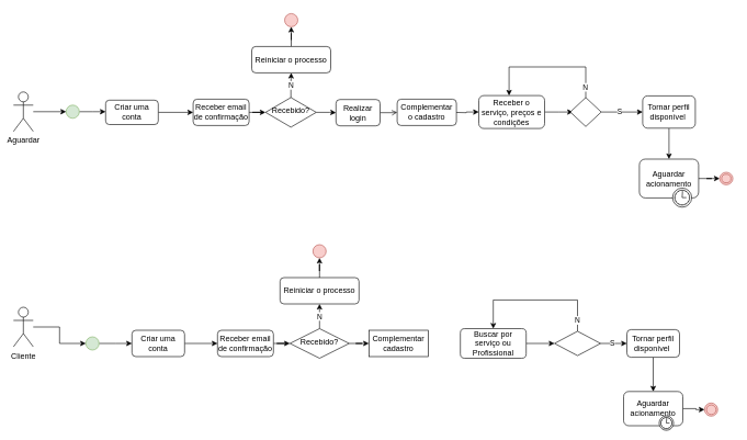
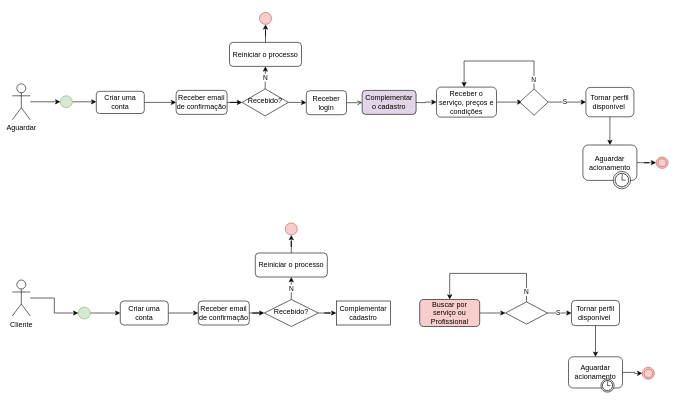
  <mxCell id="0" />
  <mxCell id="1" parent="0" />
  <mxCell id="2" style="edgeStyle=orthogonalEdgeStyle;rounded=0;orthogonalLoop=1;jettySize=auto;html=1;entryX=0;entryY=0.5;entryDx=0;entryDy=0;" edge="1" parent="1" source="3" target="10"><mxGeometry relative="1" as="geometry" /></mxCell>
  <mxCell id="3" value="Criar uma conta" style="rounded=1;whiteSpace=wrap;html=1;fontSize=12;glass=0;strokeWidth=1;shadow=0;" parent="1" vertex="1"><mxGeometry x="160" y="151.5" width="80" height="37" as="geometry" /></mxCell>
  <mxCell id="4" value="N" style="edgeStyle=orthogonalEdgeStyle;rounded=0;orthogonalLoop=1;jettySize=auto;html=1;" edge="1" parent="1" source="6" target="8"><mxGeometry relative="1" as="geometry" /></mxCell>
  <mxCell id="5" style="edgeStyle=orthogonalEdgeStyle;rounded=0;orthogonalLoop=1;jettySize=auto;html=1;" edge="1" parent="1" source="6" target="62"><mxGeometry relative="1" as="geometry" /></mxCell>
  <mxCell id="6" value="Recebido?" style="rhombus;whiteSpace=wrap;html=1;shadow=0;fontFamily=Helvetica;fontSize=12;align=center;strokeWidth=1;spacing=6;spacingTop=-4;" parent="1" vertex="1"><mxGeometry x="403" y="147.5" width="77" height="45" as="geometry" /></mxCell>
  <mxCell id="7" style="edgeStyle=orthogonalEdgeStyle;rounded=0;orthogonalLoop=1;jettySize=auto;html=1;" edge="1" parent="1" source="8" target="19"><mxGeometry relative="1" as="geometry" /></mxCell>
  <mxCell id="8" value="Reiniciar o processo" style="rounded=1;whiteSpace=wrap;html=1;fontSize=12;glass=0;strokeWidth=1;shadow=0;" parent="1" vertex="1"><mxGeometry x="382" y="70" width="120" height="40" as="geometry" /></mxCell>
  <mxCell id="9" style="edgeStyle=orthogonalEdgeStyle;rounded=0;orthogonalLoop=1;jettySize=auto;html=1;entryX=0;entryY=0.5;entryDx=0;entryDy=0;" edge="1" parent="1" source="10" target="6"><mxGeometry relative="1" as="geometry" /></mxCell>
  <mxCell id="10" value="Receber email de confirmação" style="rounded=1;whiteSpace=wrap;html=1;fontSize=12;glass=0;strokeWidth=1;shadow=0;" parent="1" vertex="1"><mxGeometry x="293" y="150" width="85" height="40" as="geometry" /></mxCell>
  <mxCell id="11" style="edgeStyle=orthogonalEdgeStyle;rounded=0;orthogonalLoop=1;jettySize=auto;html=1;entryX=0;entryY=0.5;entryDx=0;entryDy=0;" edge="1" parent="1" target="18"><mxGeometry relative="1" as="geometry"><mxPoint x="687" y="170" as="sourcePoint" /></mxGeometry></mxCell>
- <mxCell id="12" value="Complementar o cadastro" style="rounded=1;whiteSpace=wrap;html=1;fontSize=12;glass=0;strokeWidth=1;shadow=0;" parent="1" vertex="1"><mxGeometry x="603" y="150" width="90" height="40" as="geometry" /></mxCell>
+ <mxCell id="12" value="Complementar o cadastro" style="rounded=1;whiteSpace=wrap;html=1;fontSize=12;glass=0;strokeWidth=1;shadow=0;fillColor=#e1d5e7;" parent="1" vertex="1"><mxGeometry x="603" y="150" width="90" height="40" as="geometry" /></mxCell>
  <mxCell id="13" style="edgeStyle=orthogonalEdgeStyle;rounded=0;orthogonalLoop=1;jettySize=auto;html=1;" edge="1" parent="1" source="14"><mxGeometry relative="1" as="geometry"><mxPoint x="160" y="169" as="targetPoint" /></mxGeometry></mxCell>
  <mxCell id="14" value="" style="ellipse;whiteSpace=wrap;html=1;aspect=fixed;fillColor=#d5e8d4;strokeColor=#82b366;" vertex="1" parent="1"><mxGeometry x="100" y="159" width="20" height="20" as="geometry" /></mxCell>
  <mxCell id="15" style="edgeStyle=orthogonalEdgeStyle;rounded=0;orthogonalLoop=1;jettySize=auto;html=1;" edge="1" parent="1" source="16" target="14"><mxGeometry relative="1" as="geometry" /></mxCell>
  <mxCell id="16" value="Aguardar" style="shape=umlActor;verticalLabelPosition=bottom;labelBackgroundColor=#ffffff;verticalAlign=top;html=1;outlineConnect=0;" vertex="1" parent="1"><mxGeometry x="20" y="139" width="30" height="60" as="geometry" /></mxCell>
  <mxCell id="17" style="edgeStyle=orthogonalEdgeStyle;rounded=0;orthogonalLoop=1;jettySize=auto;html=1;entryX=0;entryY=0.5;entryDx=0;entryDy=0;" edge="1" parent="1" source="18"><mxGeometry relative="1" as="geometry"><mxPoint x="870" y="169.5" as="targetPoint" /></mxGeometry></mxCell>
  <mxCell id="18" value="Receber o serviço, preços e condições" style="rounded=1;whiteSpace=wrap;html=1;" vertex="1" parent="1"><mxGeometry x="727" y="144.5" width="100" height="50" as="geometry" /></mxCell>
  <mxCell id="19" value="" style="ellipse;whiteSpace=wrap;html=1;aspect=fixed;fillColor=#f8cecc;strokeColor=#b85450;" vertex="1" parent="1"><mxGeometry x="432" y="20" width="20" height="20" as="geometry" /></mxCell>
  <mxCell id="20" style="edgeStyle=orthogonalEdgeStyle;rounded=0;orthogonalLoop=1;jettySize=auto;html=1;entryX=0;entryY=0.5;entryDx=0;entryDy=0;" edge="1" parent="1" source="21" target="30"><mxGeometry relative="1" as="geometry" /></mxCell>
  <mxCell id="21" value="Aguardar acionamento" style="html=1;whiteSpace=wrap;rounded=1;dropTarget=0;" vertex="1" parent="1"><mxGeometry x="971" y="241" width="90" height="59" as="geometry" /></mxCell>
  <mxCell id="22" value="" style="shape=mxgraph.bpmn.timer_start;perimeter=ellipsePerimeter;html=1;verticalLabelPosition=bottom;labelBackgroundColor=#ffffff;verticalAlign=top;outlineConnect=0;" vertex="1" parent="21"><mxGeometry x="1" y="1" width="30" height="29" relative="1" as="geometry"><mxPoint x="-40" y="-15" as="offset" /></mxGeometry></mxCell>
  <mxCell id="23" style="edgeStyle=orthogonalEdgeStyle;rounded=0;orthogonalLoop=1;jettySize=auto;html=1;" edge="1" parent="1" source="24" target="21"><mxGeometry relative="1" as="geometry" /></mxCell>
  <mxCell id="24" value="Tornar perfil disponível&amp;nbsp;" style="rounded=1;whiteSpace=wrap;html=1;" vertex="1" parent="1"><mxGeometry x="976" y="145" width="80" height="49" as="geometry" /></mxCell>
  <mxCell id="25" style="edgeStyle=orthogonalEdgeStyle;rounded=0;orthogonalLoop=1;jettySize=auto;html=1;entryX=0;entryY=0.5;entryDx=0;entryDy=0;" edge="1" parent="1" source="29" target="24"><mxGeometry relative="1" as="geometry" /></mxCell>
  <mxCell id="26" value="S" style="edgeLabel;html=1;align=center;verticalAlign=middle;resizable=0;points=[];" vertex="1" connectable="0" parent="25"><mxGeometry x="-0.15" y="1" relative="1" as="geometry"><mxPoint as="offset" /></mxGeometry></mxCell>
  <mxCell id="27" style="edgeStyle=orthogonalEdgeStyle;rounded=0;orthogonalLoop=1;jettySize=auto;html=1;exitX=0.5;exitY=0;exitDx=0;exitDy=0;" edge="1" parent="1" source="29" target="18"><mxGeometry relative="1" as="geometry"><Array as="points"><mxPoint x="889" y="101" /><mxPoint x="773" y="101" /></Array></mxGeometry></mxCell>
  <mxCell id="28" value="N" style="edgeLabel;html=1;align=center;verticalAlign=middle;resizable=0;points=[];" vertex="1" connectable="0" parent="27"><mxGeometry x="-0.835" y="1" relative="1" as="geometry"><mxPoint y="1" as="offset" /></mxGeometry></mxCell>
  <mxCell id="29" value="" style="rhombus;whiteSpace=wrap;html=1;shadow=0;fontFamily=Helvetica;fontSize=12;align=center;strokeWidth=1;spacing=6;spacingTop=-4;" vertex="1" parent="1"><mxGeometry x="866" y="147.5" width="47" height="44" as="geometry" /></mxCell>
  <mxCell id="30" value="" style="ellipse;whiteSpace=wrap;html=1;aspect=fixed;fillColor=#f8cecc;strokeColor=#b85450;" vertex="1" parent="1"><mxGeometry x="1093" y="261" width="20" height="19" as="geometry" /></mxCell>
  <mxCell id="31" value="" style="ellipse;whiteSpace=wrap;html=1;aspect=fixed;fillColor=#f8cecc;strokeColor=#b85450;" vertex="1" parent="1"><mxGeometry x="1096" y="264" width="14" height="13" as="geometry" /></mxCell>
  <mxCell id="32" style="edgeStyle=orthogonalEdgeStyle;rounded=0;orthogonalLoop=1;jettySize=auto;html=1;entryX=0;entryY=0.5;entryDx=0;entryDy=0;" edge="1" parent="1" source="33" target="40"><mxGeometry relative="1" as="geometry" /></mxCell>
  <mxCell id="33" value="Criar uma conta" style="rounded=1;whiteSpace=wrap;html=1;fontSize=12;glass=0;strokeWidth=1;shadow=0;" vertex="1" parent="1"><mxGeometry x="200" y="501" width="80" height="40" as="geometry" /></mxCell>
  <mxCell id="34" value="N" style="edgeStyle=orthogonalEdgeStyle;rounded=0;orthogonalLoop=1;jettySize=auto;html=1;" edge="1" parent="1" source="36" target="38"><mxGeometry relative="1" as="geometry" /></mxCell>
  <mxCell id="35" style="edgeStyle=orthogonalEdgeStyle;rounded=0;orthogonalLoop=1;jettySize=auto;html=1;" edge="1" parent="1" source="36" target="41"><mxGeometry relative="1" as="geometry" /></mxCell>
  <mxCell id="36" value="Recebido?" style="rhombus;whiteSpace=wrap;html=1;shadow=0;fontFamily=Helvetica;fontSize=12;align=center;strokeWidth=1;spacing=6;spacingTop=-4;" vertex="1" parent="1"><mxGeometry x="440" y="498.5" width="90" height="45" as="geometry" /></mxCell>
  <mxCell id="37" style="edgeStyle=orthogonalEdgeStyle;rounded=0;orthogonalLoop=1;jettySize=auto;html=1;" edge="1" parent="1" source="38" target="48"><mxGeometry relative="1" as="geometry" /></mxCell>
  <mxCell id="38" value="Reiniciar o processo" style="rounded=1;whiteSpace=wrap;html=1;fontSize=12;glass=0;strokeWidth=1;shadow=0;" vertex="1" parent="1"><mxGeometry x="425" y="421" width="120" height="40" as="geometry" /></mxCell>
  <mxCell id="39" style="edgeStyle=orthogonalEdgeStyle;rounded=0;orthogonalLoop=1;jettySize=auto;html=1;entryX=0;entryY=0.5;entryDx=0;entryDy=0;" edge="1" parent="1" source="40" target="36"><mxGeometry relative="1" as="geometry" /></mxCell>
  <mxCell id="40" value="Receber email de confirmação" style="rounded=1;whiteSpace=wrap;html=1;fontSize=12;glass=0;strokeWidth=1;shadow=0;" vertex="1" parent="1"><mxGeometry x="330" y="501" width="85" height="40" as="geometry" /></mxCell>
  <mxCell id="41" value="Complementar cadastro" style="whiteSpace=wrap;html=1;fontSize=12;glass=0;strokeWidth=1;shadow=0;rounded=0;" vertex="1" parent="1"><mxGeometry x="560" y="501" width="90" height="40" as="geometry" /></mxCell>
  <mxCell id="42" style="edgeStyle=orthogonalEdgeStyle;rounded=0;orthogonalLoop=1;jettySize=auto;html=1;" edge="1" parent="1" source="43"><mxGeometry relative="1" as="geometry"><mxPoint x="200" y="521" as="targetPoint" /></mxGeometry></mxCell>
  <mxCell id="43" value="" style="ellipse;whiteSpace=wrap;html=1;aspect=fixed;fillColor=#d5e8d4;strokeColor=#82b366;" vertex="1" parent="1"><mxGeometry x="130" y="511" width="20" height="20" as="geometry" /></mxCell>
  <mxCell id="44" style="edgeStyle=orthogonalEdgeStyle;rounded=0;orthogonalLoop=1;jettySize=auto;html=1;" edge="1" parent="1" source="45" target="43"><mxGeometry relative="1" as="geometry" /></mxCell>
  <mxCell id="45" value="Cliente" style="shape=umlActor;verticalLabelPosition=bottom;labelBackgroundColor=#ffffff;verticalAlign=top;html=1;outlineConnect=0;" vertex="1" parent="1"><mxGeometry x="20" y="466" width="30" height="60" as="geometry" /></mxCell>
  <mxCell id="46" style="edgeStyle=orthogonalEdgeStyle;rounded=0;orthogonalLoop=1;jettySize=auto;html=1;entryX=0;entryY=0.5;entryDx=0;entryDy=0;" edge="1" parent="1" source="47" target="58"><mxGeometry relative="1" as="geometry" /></mxCell>
- <mxCell id="47" value="Buscar por serviço ou Profissional" style="rounded=1;whiteSpace=wrap;html=1;" vertex="1" parent="1"><mxGeometry x="699" y="498.5" width="100" height="45" as="geometry" /></mxCell>
+ <mxCell id="47" value="Buscar por serviço ou Profissional" style="rounded=1;whiteSpace=wrap;html=1;fillColor=#f8cecc;" vertex="1" parent="1"><mxGeometry x="699" y="498.5" width="100" height="45" as="geometry" /></mxCell>
  <mxCell id="48" value="" style="ellipse;whiteSpace=wrap;html=1;aspect=fixed;fillColor=#f8cecc;strokeColor=#b85450;" vertex="1" parent="1"><mxGeometry x="475" y="371" width="20" height="20" as="geometry" /></mxCell>
  <mxCell id="49" style="edgeStyle=orthogonalEdgeStyle;rounded=0;orthogonalLoop=1;jettySize=auto;html=1;entryX=0;entryY=0.5;entryDx=0;entryDy=0;" edge="1" parent="1" source="50" target="59"><mxGeometry relative="1" as="geometry" /></mxCell>
  <mxCell id="50" value="Aguardar acionamento" style="html=1;whiteSpace=wrap;rounded=1;dropTarget=0;" vertex="1" parent="1"><mxGeometry x="947" y="594" width="90" height="52" as="geometry" /></mxCell>
  <mxCell id="51" value="" style="shape=mxgraph.bpmn.timer_start;perimeter=ellipsePerimeter;html=1;verticalLabelPosition=bottom;labelBackgroundColor=#ffffff;verticalAlign=top;outlineConnect=0;" vertex="1" parent="50"><mxGeometry x="1" y="1" width="30" height="22" relative="1" as="geometry"><mxPoint x="-40" y="-15" as="offset" /></mxGeometry></mxCell>
  <mxCell id="52" style="edgeStyle=orthogonalEdgeStyle;rounded=0;orthogonalLoop=1;jettySize=auto;html=1;" edge="1" parent="1" source="53" target="50"><mxGeometry relative="1" as="geometry" /></mxCell>
  <mxCell id="53" value="Tornar perfil disponível&amp;nbsp;" style="rounded=1;whiteSpace=wrap;html=1;" vertex="1" parent="1"><mxGeometry x="952" y="500" width="80" height="42" as="geometry" /></mxCell>
  <mxCell id="54" style="edgeStyle=orthogonalEdgeStyle;rounded=0;orthogonalLoop=1;jettySize=auto;html=1;entryX=0;entryY=0.5;entryDx=0;entryDy=0;" edge="1" parent="1" source="58" target="53"><mxGeometry relative="1" as="geometry" /></mxCell>
  <mxCell id="55" value="S" style="edgeLabel;html=1;align=center;verticalAlign=middle;resizable=0;points=[];" vertex="1" connectable="0" parent="54"><mxGeometry x="-0.15" y="1" relative="1" as="geometry"><mxPoint as="offset" /></mxGeometry></mxCell>
  <mxCell id="56" style="edgeStyle=orthogonalEdgeStyle;rounded=0;orthogonalLoop=1;jettySize=auto;html=1;exitX=0.5;exitY=0;exitDx=0;exitDy=0;" edge="1" parent="1" source="58" target="47"><mxGeometry relative="1" as="geometry"><Array as="points"><mxPoint x="877" y="455" /><mxPoint x="749" y="455" /></Array></mxGeometry></mxCell>
  <mxCell id="57" value="N" style="edgeLabel;html=1;align=center;verticalAlign=middle;resizable=0;points=[];" vertex="1" connectable="0" parent="56"><mxGeometry x="-0.835" y="1" relative="1" as="geometry"><mxPoint y="1" as="offset" /></mxGeometry></mxCell>
  <mxCell id="58" value="" style="rhombus;whiteSpace=wrap;html=1;shadow=0;fontFamily=Helvetica;fontSize=12;align=center;strokeWidth=1;spacing=6;spacingTop=-4;" vertex="1" parent="1"><mxGeometry x="842" y="502.5" width="70" height="37" as="geometry" /></mxCell>
  <mxCell id="59" value="" style="ellipse;whiteSpace=wrap;html=1;aspect=fixed;fillColor=#f8cecc;strokeColor=#b85450;" vertex="1" parent="1"><mxGeometry x="1070" y="611.5" width="20" height="20" as="geometry" /></mxCell>
  <mxCell id="60" value="" style="ellipse;whiteSpace=wrap;html=1;aspect=fixed;fillColor=#f8cecc;strokeColor=#b85450;" vertex="1" parent="1"><mxGeometry x="1073" y="614.5" width="14.5" height="14.5" as="geometry" /></mxCell>
  <mxCell id="61" style="edgeStyle=orthogonalEdgeStyle;rounded=0;orthogonalLoop=1;jettySize=auto;html=1;endArrow=open;" edge="1" parent="1" source="62" target="12"><mxGeometry relative="1" as="geometry" /></mxCell>
- <mxCell id="62" value="Realizar login" style="rounded=1;whiteSpace=wrap;html=1;fontSize=12;glass=0;strokeWidth=1;shadow=0;" vertex="1" parent="1"><mxGeometry x="510" y="150.5" width="67" height="40" as="geometry" /></mxCell>
+ <mxCell id="62" value="Receber login" style="rounded=1;whiteSpace=wrap;html=1;fontSize=12;glass=0;strokeWidth=1;shadow=0;" vertex="1" parent="1"><mxGeometry x="510" y="150.5" width="67" height="40" as="geometry" /></mxCell>
